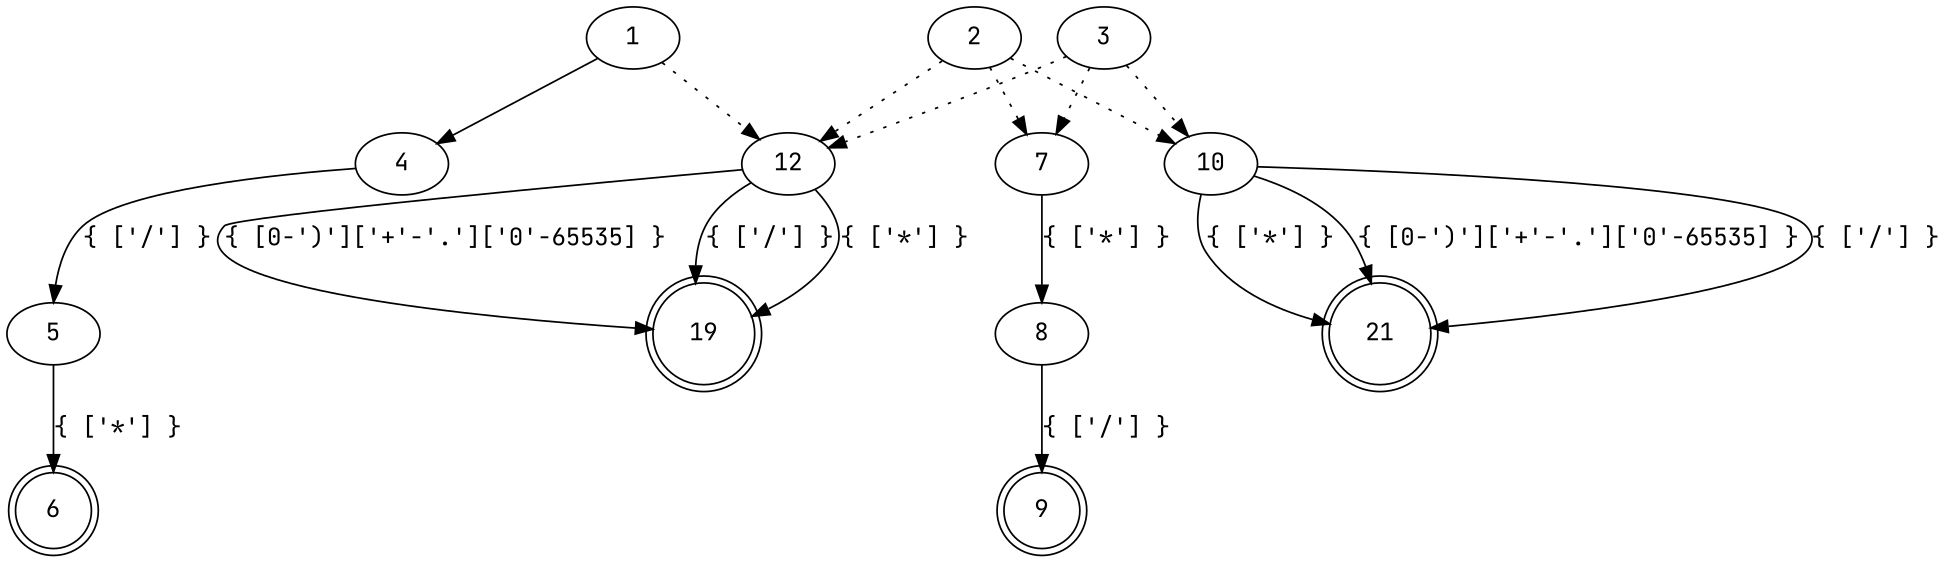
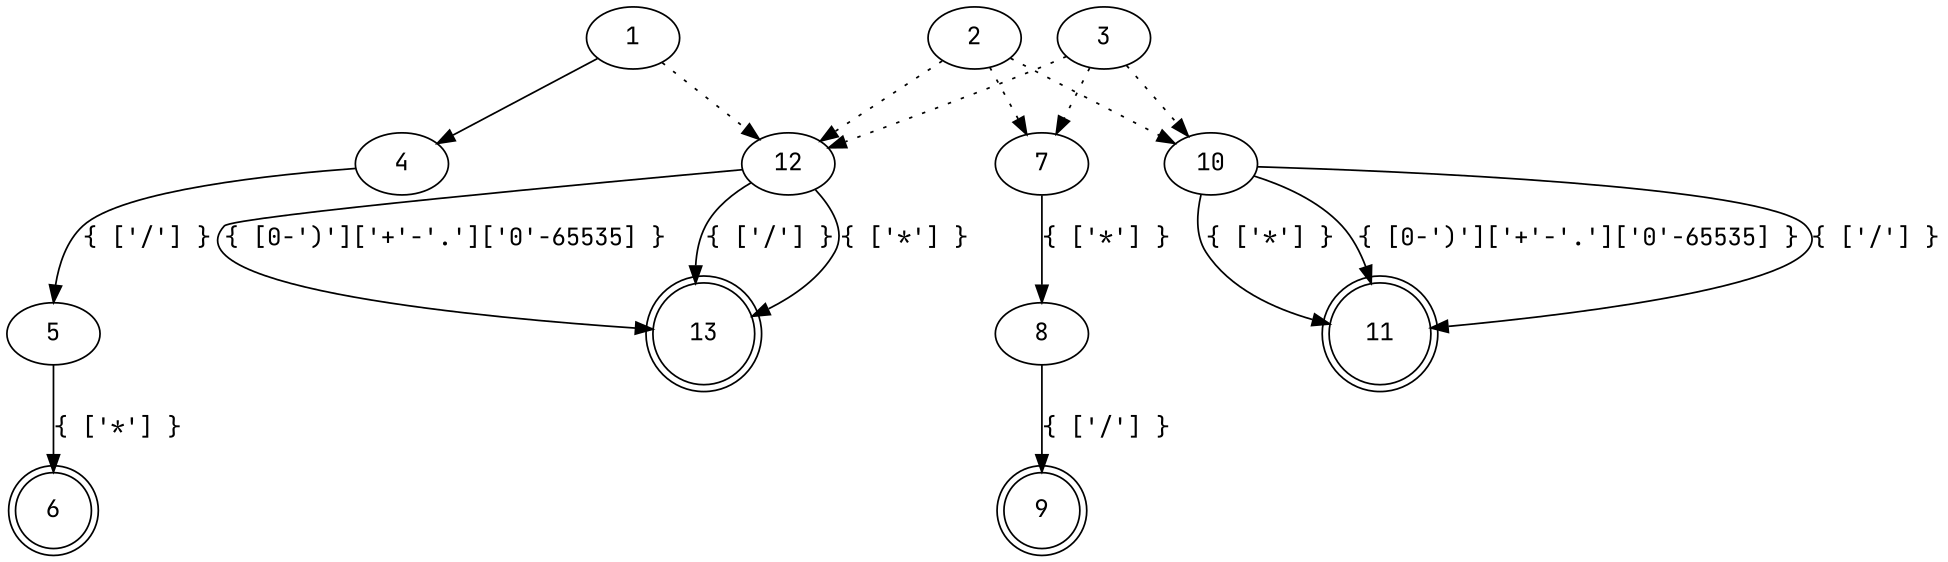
  digraph {
    fontname="JetBrains Mono"
    rankdir=TB
    node [fontname="JetBrains Mono"]
    edge [fontname="JetBrains Mono"]
    6 [shape=doublecircle]
    9 [shape=doublecircle]
-   11 [shape=doublecircle label=21]
-   13 [shape=doublecircle label=19]
+   11 [shape=doublecircle]
+   13 [shape=doublecircle]
    4
    5
    12
    1
    2
    7
    10
    8
    3
    4 -> 5 [label="{ ['/'] }"]
    5 -> 6 [label="{ ['*'] }"]
    12 -> 13 [label="{ [0-')']['+'-'.']['0'-65535] }"]
    12 -> 13 [label="{ ['/'] }"]
    12 -> 13 [label="{ ['*'] }"]
    1 -> 4 [style=solid]
    1 -> 12 [style=dotted]
    2 -> 12 [style=dotted]
    2 -> 7 [style=dotted]
    2 -> 10 [style=dotted]
    7 -> 8 [label="{ ['*'] }"]
    10 -> 11 [label="{ [0-')']['+'-'.']['0'-65535] }"]
    10 -> 11 [label="{ ['/'] }"]
    10 -> 11 [label="{ ['*'] }"]
    8 -> 9 [label="{ ['/'] }"]
    3 -> 12 [style=dotted]
    3 -> 7 [style=dotted]
    3 -> 10 [style=dotted]
  }
